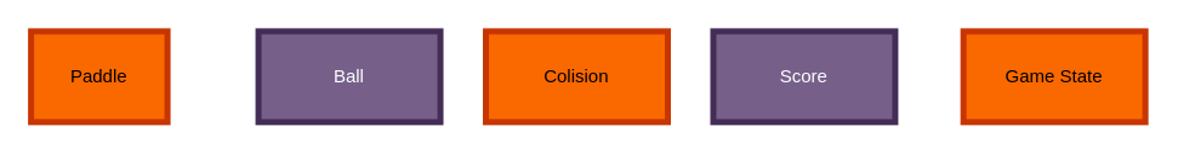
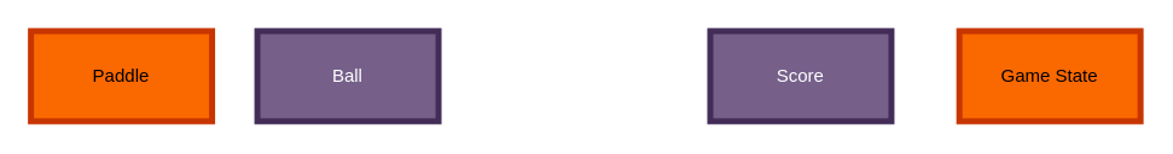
  <mxCell id="0" />
  <mxCell id="1" parent="0" />
- <mxCell id="2" value="Paddle" style="whiteSpace=wrap;html=1;fillColor=#fa6800;fontColor=#000000;strokeColor=#C73500;strokeWidth=4;" vertex="1" parent="1"><mxGeometry x="20" y="20" width="90" height="60" as="geometry" /></mxCell>
+ <mxCell id="2" value="Paddle" style="whiteSpace=wrap;html=1;fillColor=#fa6800;fontColor=#000000;strokeColor=#C73500;strokeWidth=4;" vertex="1" parent="1"><mxGeometry x="20" y="20" width="120" height="60" as="geometry" /></mxCell>
  <mxCell id="3" value="Ball" style="whiteSpace=wrap;html=1;fillColor=#76608a;strokeColor=#432D57;fontColor=#ffffff;strokeWidth=4;" vertex="1" parent="1"><mxGeometry x="170" y="20" width="120" height="60" as="geometry" /></mxCell>
- <mxCell id="4" value="Colision" style="whiteSpace=wrap;html=1;fillColor=#fa6800;fontColor=#000000;strokeColor=#C73500;strokeWidth=4;" vertex="1" parent="1"><mxGeometry x="320" y="20" width="120" height="60" as="geometry" /></mxCell>
  <mxCell id="5" value="Score" style="whiteSpace=wrap;html=1;strokeWidth=4;fillColor=#76608a;fontColor=#ffffff;strokeColor=#432D57;" vertex="1" parent="1"><mxGeometry x="470" y="20" width="120" height="60" as="geometry" /></mxCell>
  <mxCell id="6" value="Game State" style="whiteSpace=wrap;html=1;strokeWidth=4;fillColor=#fa6800;fontColor=#000000;strokeColor=#C73500;" vertex="1" parent="1"><mxGeometry x="635" y="20" width="120" height="60" as="geometry" /></mxCell>
